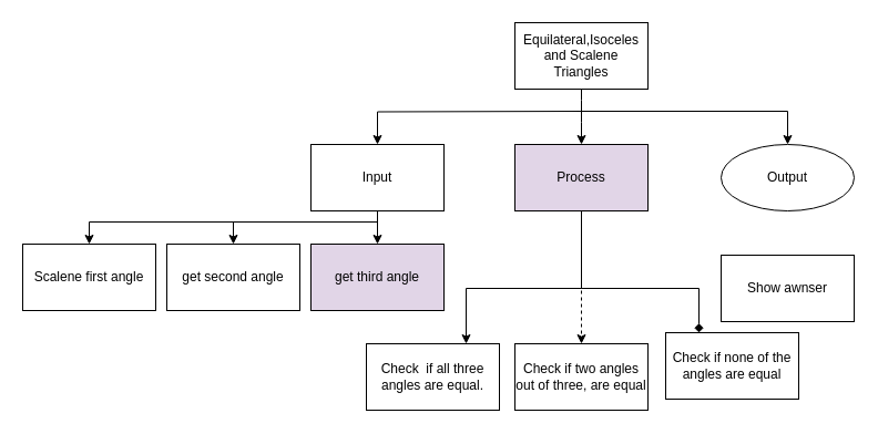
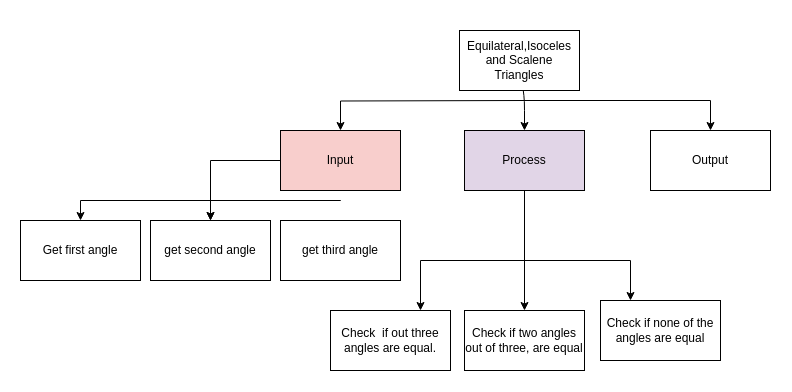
  <mxCell id="0" />
  <mxCell id="1" parent="0" />
  <mxCell id="2" style="edgeStyle=none;html=1;entryX=0.5;entryY=0;entryDx=0;entryDy=0;" parent="1" source="3" target="6" edge="1"><mxGeometry relative="1" as="geometry"><mxPoint x="524" y="130" as="targetPoint" /><Array as="points"><mxPoint x="524" y="100" /></Array></mxGeometry></mxCell>
- <mxCell id="3" value="Equilateral,Isoceles and Scalene Triangles" style="rounded=0;whiteSpace=wrap;html=1;" parent="1" vertex="1"><mxGeometry x="464" y="20" width="120" height="60" as="geometry" /></mxCell>
- <mxCell id="4" style="edgeStyle=none;html=1;entryX=0.5;entryY=0;entryDx=0;entryDy=0;rounded=0;dashed=1;" parent="1" source="6" target="15" edge="1"><mxGeometry relative="1" as="geometry"><Array as="points"><mxPoint x="524" y="240" /></Array></mxGeometry></mxCell>
+ <mxCell id="3" value="Equilateral,Isoceles and Scalene Triangles" style="rounded=0;whiteSpace=wrap;html=1;" parent="1" vertex="1"><mxGeometry x="459" y="30" width="120" height="60" as="geometry" /></mxCell>
+ <mxCell id="4" style="edgeStyle=none;html=1;entryX=0.5;entryY=0;entryDx=0;entryDy=0;rounded=0;" parent="1" source="6" target="15" edge="1"><mxGeometry relative="1" as="geometry"><Array as="points"><mxPoint x="524" y="240" /></Array></mxGeometry></mxCell>
  <mxCell id="5" style="edgeStyle=none;rounded=0;html=1;entryX=0.75;entryY=0;entryDx=0;entryDy=0;" edge="1" parent="1" source="6" target="17"><mxGeometry relative="1" as="geometry"><mxPoint x="440" y="260" as="targetPoint" /><Array as="points"><mxPoint x="524" y="260" /><mxPoint x="420" y="260" /></Array></mxGeometry></mxCell>
  <mxCell id="6" value="Process" style="rounded=0;whiteSpace=wrap;html=1;fillColor=#e1d5e7;" parent="1" vertex="1"><mxGeometry x="464" y="130" width="120" height="60" as="geometry" /></mxCell>
- <mxCell id="7" value="Output" style="ellipse;whiteSpace=wrap;html=1;" parent="1" vertex="1"><mxGeometry x="650" y="130" width="120" height="60" as="geometry" /></mxCell>
- <mxCell id="8" style="edgeStyle=orthogonalEdgeStyle;rounded=0;html=1;entryX=0.5;entryY=0;entryDx=0;entryDy=0;" parent="1" source="11" target="14" edge="1"><mxGeometry relative="1" as="geometry" /></mxCell>
+ <mxCell id="7" value="Output" style="rounded=0;whiteSpace=wrap;html=1;" parent="1" vertex="1"><mxGeometry x="650" y="130" width="120" height="60" as="geometry" /></mxCell>
+ <mxCell id="8" style="edgeStyle=orthogonalEdgeStyle;rounded=0;html=1;" parent="1" source="11" target="18" edge="1"><mxGeometry relative="1" as="geometry" /></mxCell>
  <mxCell id="9" style="edgeStyle=none;html=1;entryX=0.5;entryY=0;entryDx=0;entryDy=0;rounded=0;" edge="1" parent="1" target="18"><mxGeometry relative="1" as="geometry"><mxPoint x="340" y="200" as="sourcePoint" /><Array as="points"><mxPoint x="210" y="200" /></Array></mxGeometry></mxCell>
  <mxCell id="10" style="edgeStyle=none;rounded=0;html=1;entryX=0.5;entryY=0;entryDx=0;entryDy=0;" edge="1" parent="1" target="19"><mxGeometry relative="1" as="geometry"><mxPoint x="340" y="200" as="sourcePoint" /><Array as="points"><mxPoint x="80" y="200" /></Array></mxGeometry></mxCell>
- <mxCell id="11" value="Input" style="rounded=0;whiteSpace=wrap;html=1;" parent="1" vertex="1"><mxGeometry x="280" y="130" width="120" height="60" as="geometry" /></mxCell>
+ <mxCell id="11" value="Input" style="rounded=0;whiteSpace=wrap;html=1;fillColor=#f8cecc;" parent="1" vertex="1"><mxGeometry x="280" y="130" width="120" height="60" as="geometry" /></mxCell>
  <mxCell id="12" style="edgeStyle=orthogonalEdgeStyle;html=1;entryX=0.5;entryY=0;entryDx=0;entryDy=0;rounded=0;" parent="1" target="11" edge="1"><mxGeometry relative="1" as="geometry"><mxPoint x="354" y="140" as="targetPoint" /><mxPoint x="524" y="100" as="sourcePoint" /></mxGeometry></mxCell>
  <mxCell id="13" style="edgeStyle=none;html=1;entryX=0.5;entryY=0;entryDx=0;entryDy=0;rounded=0;" parent="1" target="7" edge="1"><mxGeometry relative="1" as="geometry"><mxPoint x="710" y="120" as="targetPoint" /><mxPoint x="520" y="100" as="sourcePoint" /><Array as="points"><mxPoint x="710" y="100" /></Array></mxGeometry></mxCell>
- <mxCell id="14" value="get third angle" style="rounded=0;whiteSpace=wrap;html=1;fillColor=#e1d5e7;" parent="1" vertex="1"><mxGeometry x="280" y="220" width="120" height="60" as="geometry" /></mxCell>
+ <mxCell id="14" value="get third angle" style="rounded=0;whiteSpace=wrap;html=1;" parent="1" vertex="1"><mxGeometry x="280" y="220" width="120" height="60" as="geometry" /></mxCell>
  <mxCell id="15" value="Check if two angles out of three, are equal" style="rounded=0;whiteSpace=wrap;html=1;" parent="1" vertex="1"><mxGeometry x="464" y="310" width="120" height="60" as="geometry" /></mxCell>
- <mxCell id="16" value="Show awnser" style="rounded=0;whiteSpace=wrap;html=1;" parent="1" vertex="1"><mxGeometry x="650" y="230" width="120" height="60" as="geometry" /></mxCell>
- <mxCell id="17" value="Check&amp;nbsp; if all three angles are equal." style="rounded=0;whiteSpace=wrap;html=1;" parent="1" vertex="1"><mxGeometry x="330" y="310" width="120" height="60" as="geometry" /></mxCell>
+ <mxCell id="17" value="Check&amp;nbsp; if out three angles are equal." style="rounded=0;whiteSpace=wrap;html=1;" parent="1" vertex="1"><mxGeometry x="330" y="310" width="120" height="60" as="geometry" /></mxCell>
  <mxCell id="18" value="get second angle" style="rounded=0;whiteSpace=wrap;html=1;" vertex="1" parent="1"><mxGeometry x="150" y="220" width="120" height="60" as="geometry" /></mxCell>
- <mxCell id="19" value="Scalene first angle" style="rounded=0;whiteSpace=wrap;html=1;" vertex="1" parent="1"><mxGeometry x="20" y="220" width="120" height="60" as="geometry" /></mxCell>
+ <mxCell id="19" value="Get first angle" style="rounded=0;whiteSpace=wrap;html=1;" vertex="1" parent="1"><mxGeometry x="20" y="220" width="120" height="60" as="geometry" /></mxCell>
  <mxCell id="20" value="Check if none of the angles are equal" style="rounded=0;whiteSpace=wrap;html=1;" vertex="1" parent="1"><mxGeometry x="600" y="300" width="120" height="60" as="geometry" /></mxCell>
- <mxCell id="21" style="edgeStyle=none;rounded=0;html=1;entryX=0.25;entryY=0;entryDx=0;entryDy=0;exitX=0.5;exitY=1;exitDx=0;exitDy=0;endArrow=diamond;" edge="1" parent="1" source="6" target="20"><mxGeometry relative="1" as="geometry"><mxPoint x="450" y="310" as="targetPoint" /><mxPoint x="554" y="190" as="sourcePoint" /><Array as="points"><mxPoint x="524" y="260" /><mxPoint x="630" y="260" /></Array></mxGeometry></mxCell>
+ <mxCell id="21" style="edgeStyle=none;rounded=0;html=1;entryX=0.25;entryY=0;entryDx=0;entryDy=0;exitX=0.5;exitY=1;exitDx=0;exitDy=0;" edge="1" parent="1" source="6" target="20"><mxGeometry relative="1" as="geometry"><mxPoint x="450" y="310" as="targetPoint" /><mxPoint x="554" y="190" as="sourcePoint" /><Array as="points"><mxPoint x="524" y="260" /><mxPoint x="630" y="260" /></Array></mxGeometry></mxCell>
